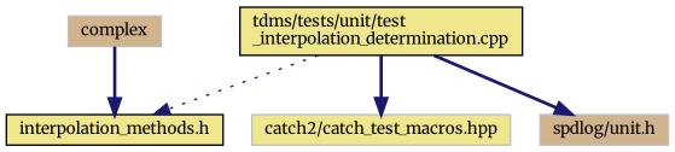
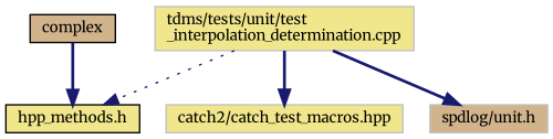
  digraph {
    fontname=Merriweather
    node [color=grey75 fillcolor=khaki fontname=Merriweather fontsize=10 shape=record style=filled]
    edge [color=midnightblue fontname=Merriweather fontsize=10 labelfontname=Helvetica labelfontsize=10 style=bold]
-   n1 [color=black fontcolor=black height=0.2 label="tdms/tests/unit/test\l_interpolation_determination.cpp" width=0.4]
-   n2 [color=black height=0.2 label="interpolation_methods.h" width=0.4]
+   n1 [fontcolor=black height=0.2 label="tdms/tests/unit/test\l_interpolation_determination.cpp" width=0.4]
+   n2 [color=black height=0.2 label="hpp_methods.h" width=0.4]
    n3 [height=0.2 label="catch2/catch_test_macros.hpp" width=0.4]
    n4 [fillcolor=tan height=0.2 label="spdlog/unit.h" width=0.4]
-   n5 [fillcolor=tan height=0.2 label=complex width=0.4]
+   n5 [color=black fillcolor=tan height=0.2 label=complex width=0.4]
    n1 -> n2 [style=dotted]
    n1 -> n3
    n1 -> n4
    n5 -> n2
  }
